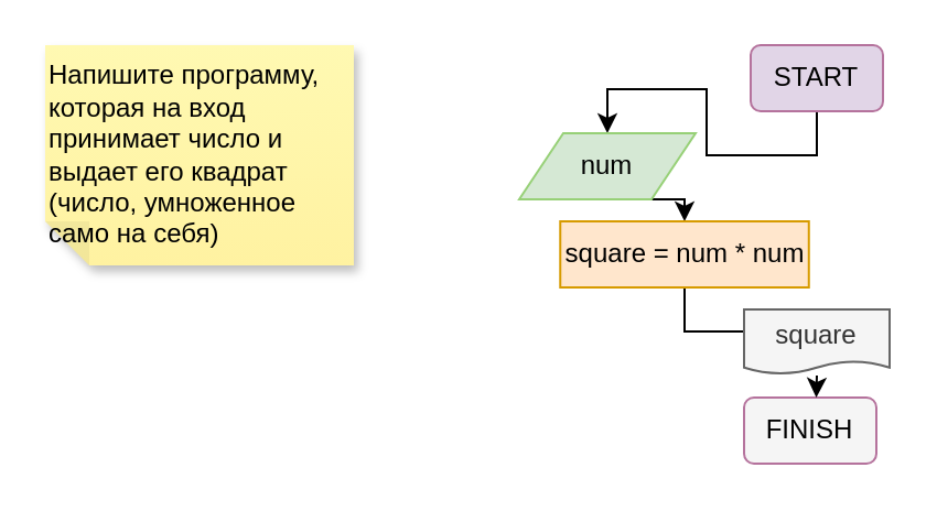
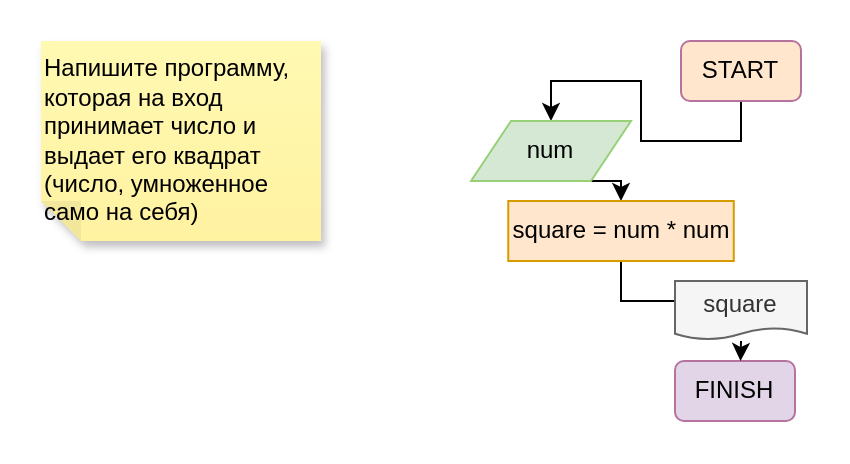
  <mxCell id="0" />
  <mxCell id="1" parent="0" />
  <mxCell id="2" value="Напишите программу, которая на вход принимает число и выдает его квадрат (число, умноженное само на себя)" style="shape=note;whiteSpace=wrap;html=1;backgroundOutline=1;fontColor=#000000;darkOpacity=0.05;fillColor=#FFF9B2;strokeColor=none;fillStyle=solid;direction=west;gradientDirection=north;gradientColor=#FFF2A1;shadow=1;size=20;pointerEvents=1;align=left;" vertex="1" parent="1"><mxGeometry x="20" y="20" width="140" height="100" as="geometry" /></mxCell>
  <mxCell id="3" style="edgeStyle=orthogonalEdgeStyle;rounded=0;orthogonalLoop=1;jettySize=auto;html=1;exitX=0.5;exitY=1;exitDx=0;exitDy=0;entryX=0.5;entryY=0;entryDx=0;entryDy=0;" edge="1" parent="1" source="4" target="6"><mxGeometry relative="1" as="geometry" /></mxCell>
- <mxCell id="4" value="START" style="rounded=1;whiteSpace=wrap;html=1;fillColor=#e1d5e7;strokeColor=#B5739D;" vertex="1" parent="1"><mxGeometry x="340" y="20" width="60" height="30" as="geometry" /></mxCell>
+ <mxCell id="4" value="START" style="rounded=1;whiteSpace=wrap;html=1;fillColor=#ffe6cc;strokeColor=#B5739D;" vertex="1" parent="1"><mxGeometry x="340" y="20" width="60" height="30" as="geometry" /></mxCell>
  <mxCell id="5" style="edgeStyle=orthogonalEdgeStyle;rounded=0;orthogonalLoop=1;jettySize=auto;html=1;exitX=0.5;exitY=1;exitDx=0;exitDy=0;entryX=0.5;entryY=0;entryDx=0;entryDy=0;" edge="1" parent="1" source="6" target="8"><mxGeometry relative="1" as="geometry" /></mxCell>
  <mxCell id="6" value="num" style="shape=parallelogram;perimeter=parallelogramPerimeter;whiteSpace=wrap;html=1;fixedSize=1;strokeColor=#97D077;fillColor=#d5e8d4;" vertex="1" parent="1"><mxGeometry x="235" y="60" width="80" height="30" as="geometry" /></mxCell>
  <mxCell id="7" style="edgeStyle=orthogonalEdgeStyle;rounded=0;orthogonalLoop=1;jettySize=auto;html=1;exitX=0.5;exitY=1;exitDx=0;exitDy=0;entryX=0.5;entryY=0;entryDx=0;entryDy=0;" edge="1" parent="1" source="8" target="9"><mxGeometry relative="1" as="geometry" /></mxCell>
  <mxCell id="8" value="square = num * num" style="rounded=0;whiteSpace=wrap;html=1;strokeColor=#d79b00;fillColor=#ffe6cc;" vertex="1" parent="1"><mxGeometry x="253.63" y="100" width="112.75" height="30" as="geometry" /></mxCell>
  <mxCell id="9" value="square" style="shape=document;whiteSpace=wrap;html=1;boundedLbl=1;strokeColor=#666666;fillColor=#f5f5f5;fontColor=#333333;size=0.199;" vertex="1" parent="1"><mxGeometry x="337" y="140" width="66" height="29.25" as="geometry" /></mxCell>
- <mxCell id="10" value="FINISH" style="rounded=1;whiteSpace=wrap;html=1;fillColor=#f5f5f5;strokeColor=#B5739D;" vertex="1" parent="1"><mxGeometry x="337" y="180" width="60" height="30" as="geometry" /></mxCell>
+ <mxCell id="10" value="FINISH" style="rounded=1;whiteSpace=wrap;html=1;fillColor=#e1d5e7;strokeColor=#B5739D;" vertex="1" parent="1"><mxGeometry x="337" y="180" width="60" height="30" as="geometry" /></mxCell>
  <mxCell id="11" value="" style="endArrow=classic;html=1;rounded=0;" edge="1" parent="1"><mxGeometry width="50" height="50" relative="1" as="geometry"><mxPoint x="370" y="170" as="sourcePoint" /><mxPoint x="369.76" y="180" as="targetPoint" /></mxGeometry></mxCell>
